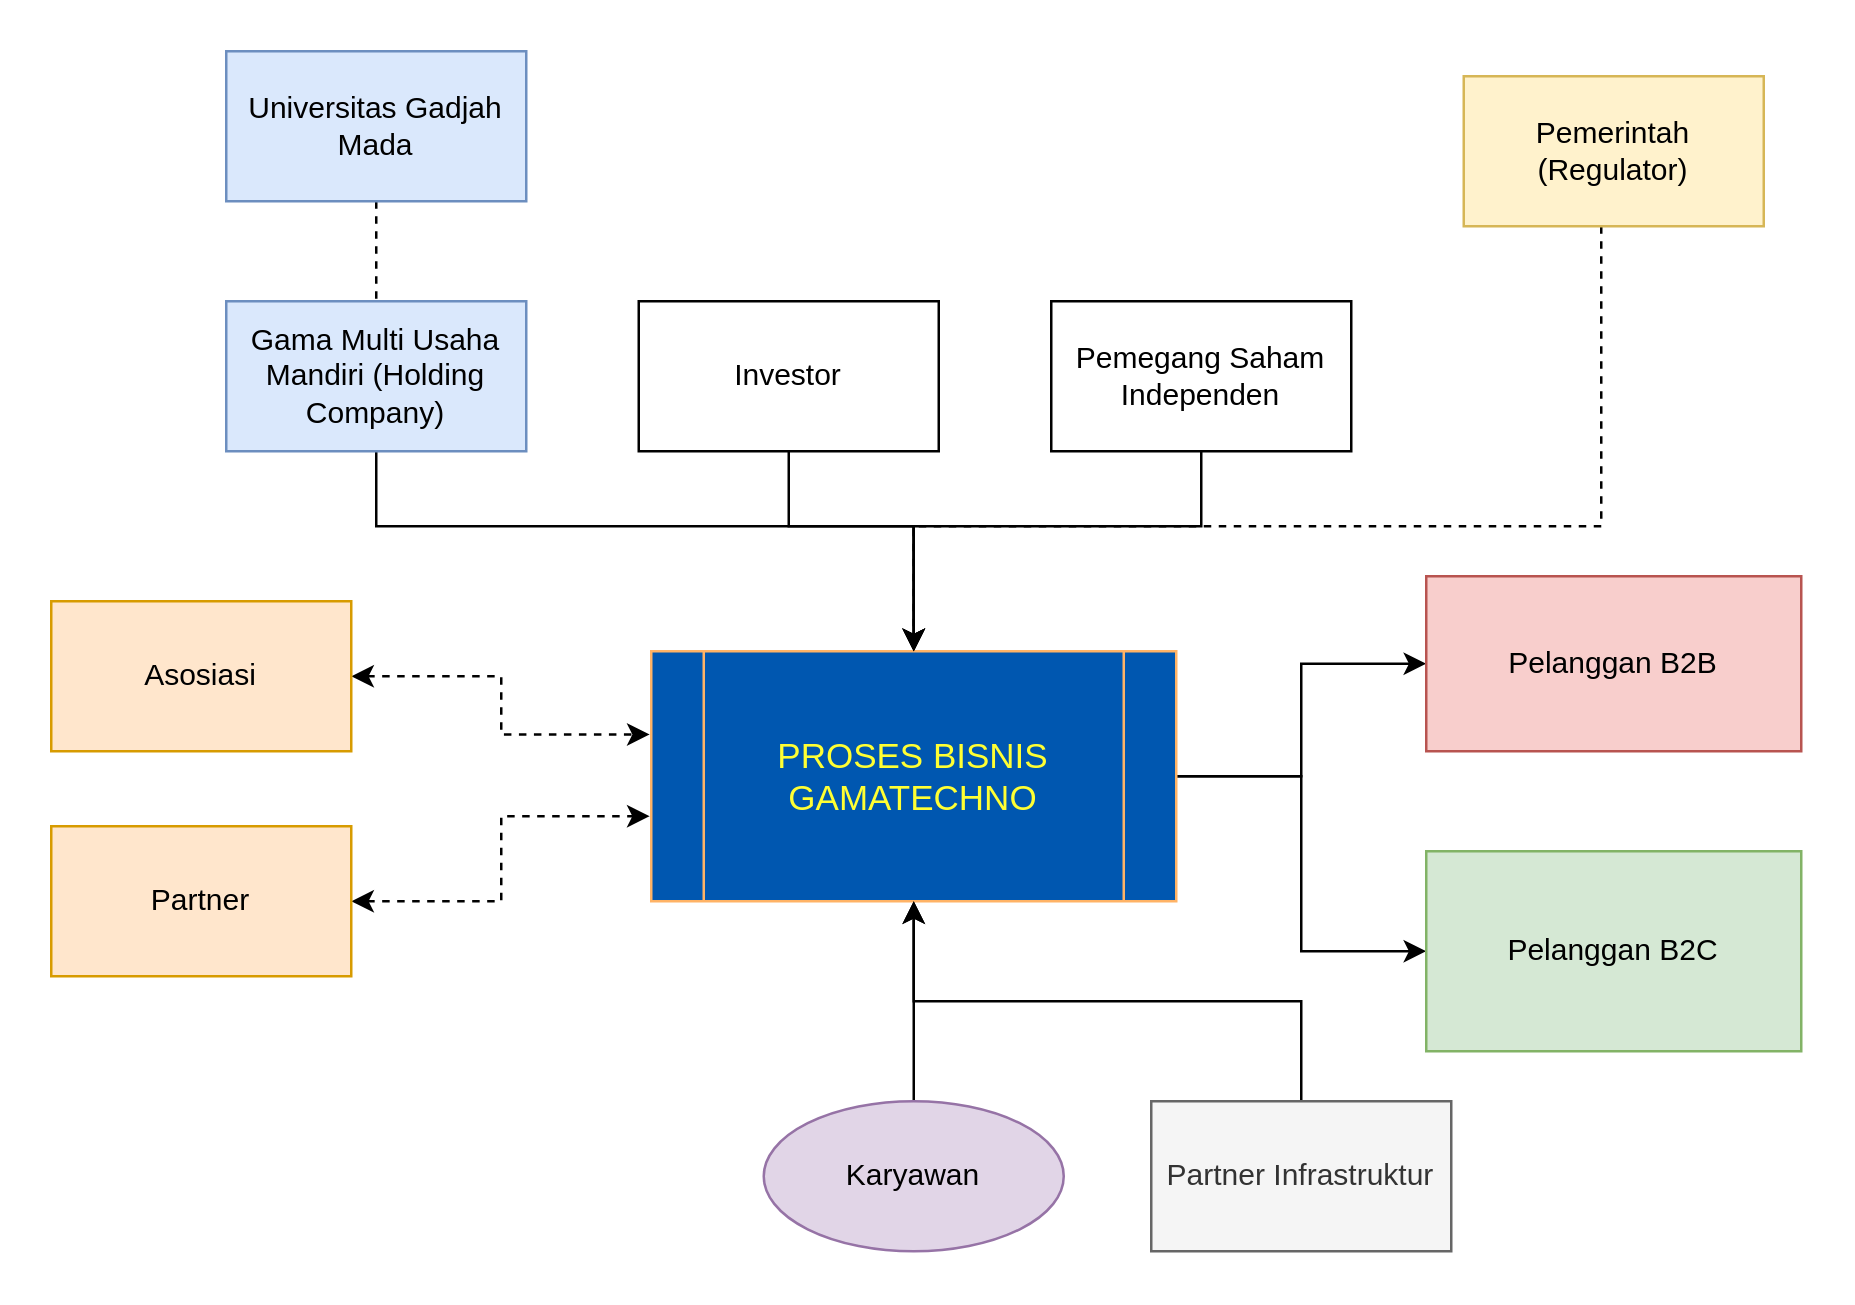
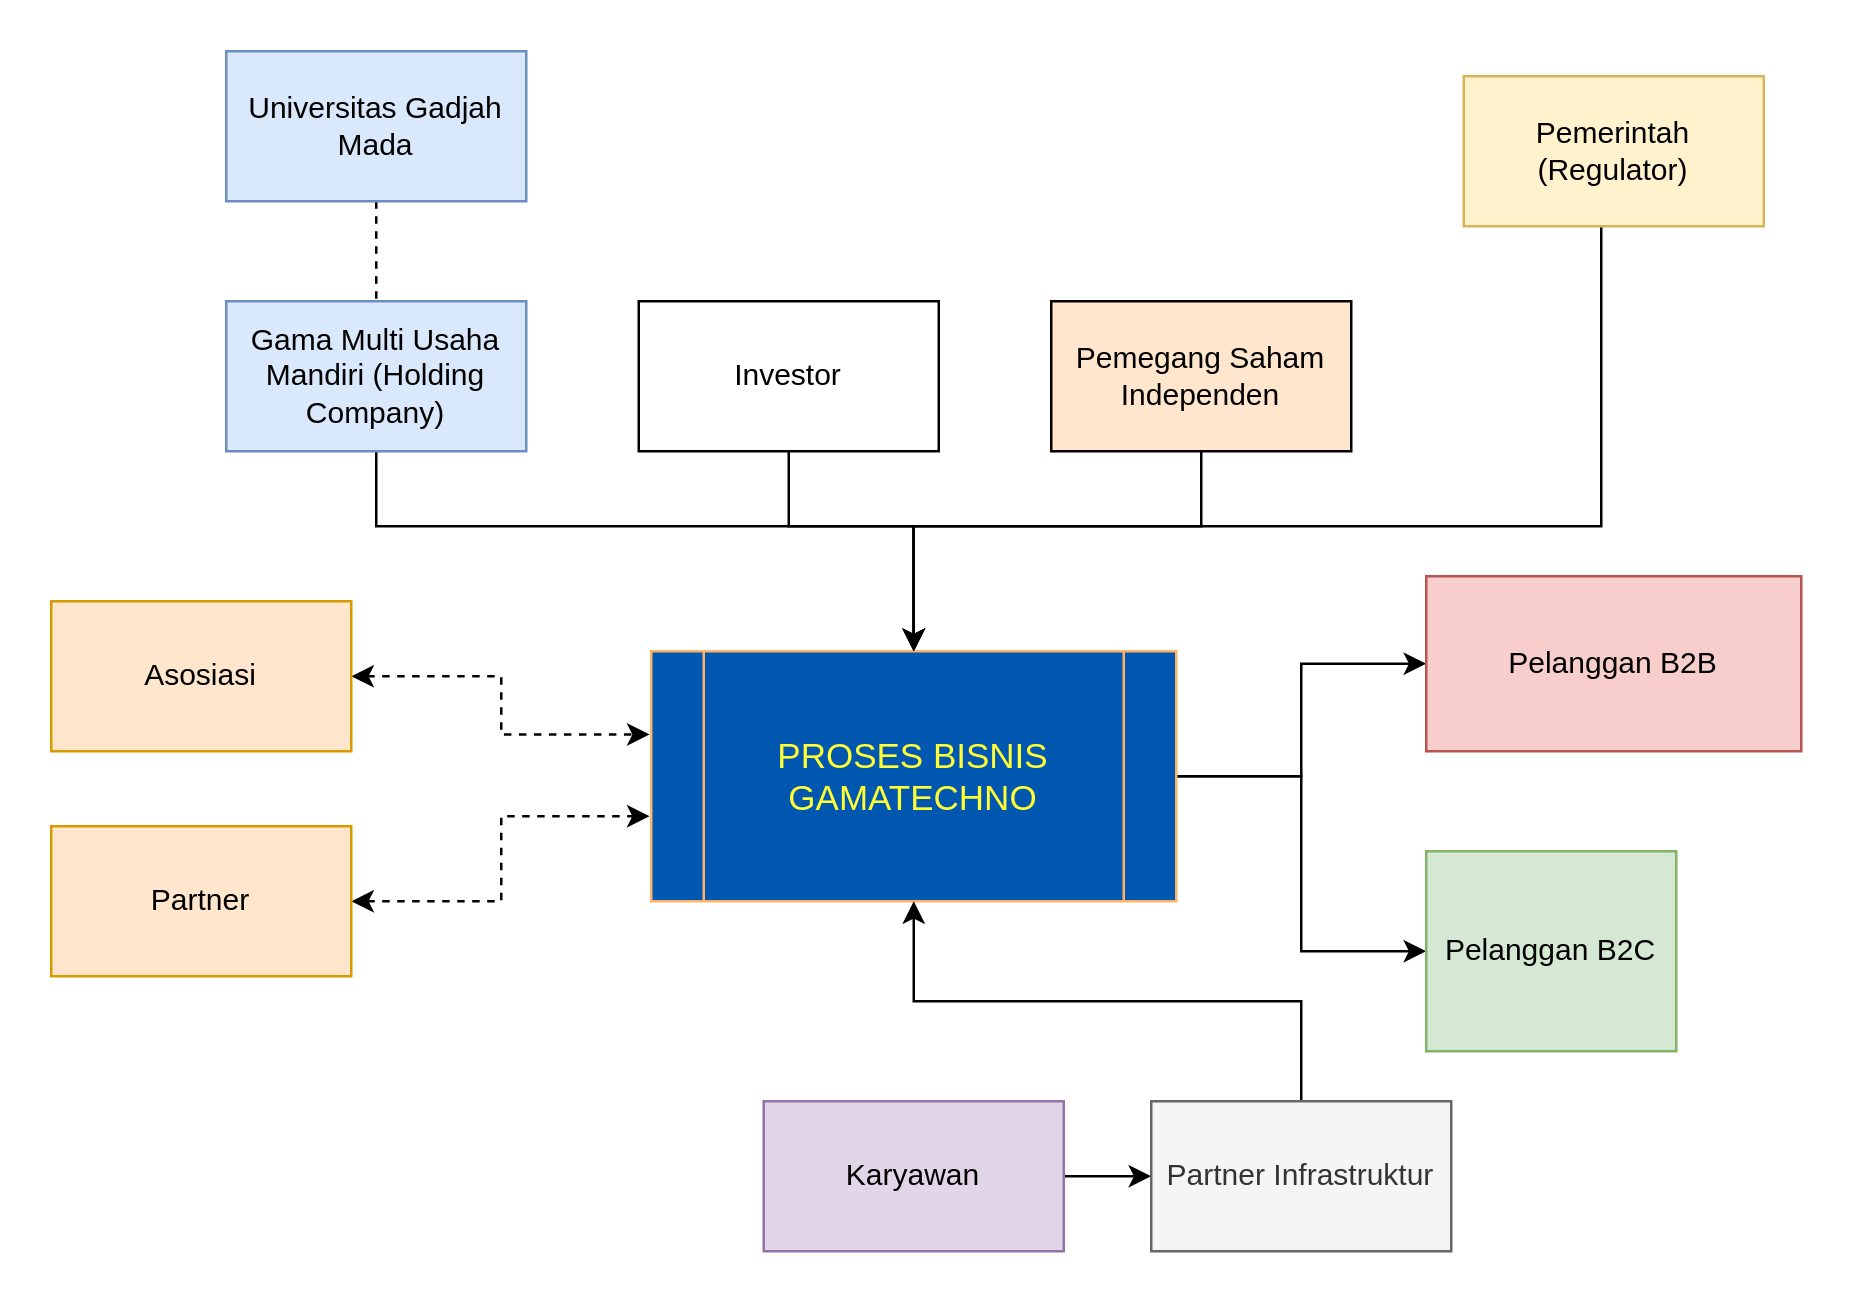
  <mxCell id="0" />
  <mxCell id="1" parent="0" />
  <mxCell id="2" style="edgeStyle=orthogonalEdgeStyle;rounded=0;orthogonalLoop=1;jettySize=auto;html=1;entryX=0;entryY=0.5;entryDx=0;entryDy=0;" edge="1" parent="1" source="4" target="15"><mxGeometry relative="1" as="geometry" /></mxCell>
  <mxCell id="3" style="edgeStyle=orthogonalEdgeStyle;rounded=0;orthogonalLoop=1;jettySize=auto;html=1;entryX=0;entryY=0.5;entryDx=0;entryDy=0;" edge="1" parent="1" source="4" target="16"><mxGeometry relative="1" as="geometry" /></mxCell>
  <mxCell id="4" value="&lt;font style=&quot;font-size: 14px&quot;&gt;PROSES BISNIS&lt;br&gt;GAMATECHNO&lt;/font&gt;" style="shape=process;whiteSpace=wrap;html=1;backgroundOutline=1;fillColor=#0057B0;strokeColor=#FFB366;fontColor=#FFFF33;" vertex="1" parent="1"><mxGeometry x="260" y="260" width="210" height="100" as="geometry" /></mxCell>
  <mxCell id="5" style="edgeStyle=orthogonalEdgeStyle;rounded=0;orthogonalLoop=1;jettySize=auto;html=1;entryX=0.5;entryY=0;entryDx=0;entryDy=0;dashed=1;endArrow=none;" edge="1" parent="1" source="6" target="8"><mxGeometry relative="1" as="geometry" /></mxCell>
  <mxCell id="6" value="Universitas Gadjah Mada" style="rounded=0;whiteSpace=wrap;html=1;fillColor=#dae8fc;strokeColor=#6c8ebf;" vertex="1" parent="1"><mxGeometry x="90" y="20" width="120" height="60" as="geometry" /></mxCell>
  <mxCell id="7" style="edgeStyle=orthogonalEdgeStyle;rounded=0;orthogonalLoop=1;jettySize=auto;html=1;entryX=0.5;entryY=0;entryDx=0;entryDy=0;" edge="1" parent="1" source="8" target="4"><mxGeometry relative="1" as="geometry"><Array as="points"><mxPoint x="150" y="210" /><mxPoint x="365" y="210" /></Array></mxGeometry></mxCell>
  <mxCell id="8" value="Gama Multi Usaha Mandiri (Holding Company)" style="rounded=0;whiteSpace=wrap;html=1;fillColor=#dae8fc;strokeColor=#6c8ebf;" vertex="1" parent="1"><mxGeometry x="90" y="120" width="120" height="60" as="geometry" /></mxCell>
  <mxCell id="9" style="edgeStyle=orthogonalEdgeStyle;rounded=0;orthogonalLoop=1;jettySize=auto;html=1;entryX=0.5;entryY=0;entryDx=0;entryDy=0;" edge="1" parent="1" source="10" target="4"><mxGeometry relative="1" as="geometry"><Array as="points"><mxPoint x="315" y="210" /><mxPoint x="365" y="210" /></Array></mxGeometry></mxCell>
  <mxCell id="10" value="Investor" style="rounded=0;whiteSpace=wrap;html=1;" vertex="1" parent="1"><mxGeometry x="255" y="120" width="120" height="60" as="geometry" /></mxCell>
  <mxCell id="11" style="edgeStyle=orthogonalEdgeStyle;rounded=0;orthogonalLoop=1;jettySize=auto;html=1;entryX=0.5;entryY=0;entryDx=0;entryDy=0;" edge="1" parent="1" source="12" target="4"><mxGeometry relative="1" as="geometry"><Array as="points"><mxPoint x="480" y="210" /><mxPoint x="365" y="210" /></Array></mxGeometry></mxCell>
- <mxCell id="12" value="Pemegang Saham Independen" style="rounded=0;whiteSpace=wrap;html=1;" vertex="1" parent="1"><mxGeometry x="420" y="120" width="120" height="60" as="geometry" /></mxCell>
- <mxCell id="13" style="edgeStyle=orthogonalEdgeStyle;rounded=0;orthogonalLoop=1;jettySize=auto;html=1;entryX=0.5;entryY=0;entryDx=0;entryDy=0;dashed=1;" edge="1" parent="1" source="14" target="4"><mxGeometry relative="1" as="geometry"><Array as="points"><mxPoint x="640" y="210" /><mxPoint x="365" y="210" /></Array></mxGeometry></mxCell>
+ <mxCell id="12" value="Pemegang Saham Independen" style="rounded=0;whiteSpace=wrap;html=1;fillColor=#ffe6cc;" vertex="1" parent="1"><mxGeometry x="420" y="120" width="120" height="60" as="geometry" /></mxCell>
+ <mxCell id="13" style="edgeStyle=orthogonalEdgeStyle;rounded=0;orthogonalLoop=1;jettySize=auto;html=1;entryX=0.5;entryY=0;entryDx=0;entryDy=0;" edge="1" parent="1" source="14" target="4"><mxGeometry relative="1" as="geometry"><Array as="points"><mxPoint x="640" y="210" /><mxPoint x="365" y="210" /></Array></mxGeometry></mxCell>
  <mxCell id="14" value="Pemerintah (Regulator)" style="rounded=0;whiteSpace=wrap;html=1;fillColor=#fff2cc;strokeColor=#d6b656;" vertex="1" parent="1"><mxGeometry x="585" y="30" width="120" height="60" as="geometry" /></mxCell>
  <mxCell id="15" value="Pelanggan B2B" style="rounded=0;whiteSpace=wrap;html=1;fillColor=#f8cecc;strokeColor=#b85450;" vertex="1" parent="1"><mxGeometry x="570" y="230" width="150" height="70" as="geometry" /></mxCell>
- <mxCell id="16" value="Pelanggan B2C" style="rounded=0;whiteSpace=wrap;html=1;fillColor=#d5e8d4;strokeColor=#82b366;" vertex="1" parent="1"><mxGeometry x="570" y="340" width="150" height="80" as="geometry" /></mxCell>
- <mxCell id="17" style="edgeStyle=orthogonalEdgeStyle;rounded=0;orthogonalLoop=1;jettySize=auto;html=1;entryX=0.5;entryY=1;entryDx=0;entryDy=0;" edge="1" parent="1" source="18" target="4"><mxGeometry relative="1" as="geometry" /></mxCell>
- <mxCell id="18" value="Karyawan" style="ellipse;whiteSpace=wrap;html=1;fillColor=#e1d5e7;strokeColor=#9673a6;" vertex="1" parent="1"><mxGeometry x="305" y="440" width="120" height="60" as="geometry" /></mxCell>
+ <mxCell id="16" value="Pelanggan B2C" style="rounded=0;whiteSpace=wrap;html=1;fillColor=#d5e8d4;strokeColor=#82b366;" vertex="1" parent="1"><mxGeometry x="570" y="340" width="100" height="80" as="geometry" /></mxCell>
+ <mxCell id="17" style="edgeStyle=orthogonalEdgeStyle;rounded=0;orthogonalLoop=1;jettySize=auto;html=1;" edge="1" parent="1" source="18" target="20"><mxGeometry relative="1" as="geometry" /></mxCell>
+ <mxCell id="18" value="Karyawan" style="rounded=0;whiteSpace=wrap;html=1;fillColor=#e1d5e7;strokeColor=#9673a6;" vertex="1" parent="1"><mxGeometry x="305" y="440" width="120" height="60" as="geometry" /></mxCell>
  <mxCell id="19" style="edgeStyle=orthogonalEdgeStyle;rounded=0;orthogonalLoop=1;jettySize=auto;html=1;entryX=0.5;entryY=1;entryDx=0;entryDy=0;" edge="1" parent="1" source="20" target="4"><mxGeometry relative="1" as="geometry" /></mxCell>
  <mxCell id="20" value="Partner Infrastruktur" style="rounded=0;whiteSpace=wrap;html=1;fillColor=#f5f5f5;fontColor=#333333;strokeColor=#666666;" vertex="1" parent="1"><mxGeometry x="460" y="440" width="120" height="60" as="geometry" /></mxCell>
  <mxCell id="21" style="edgeStyle=orthogonalEdgeStyle;rounded=0;orthogonalLoop=1;jettySize=auto;html=1;entryX=-0.003;entryY=0.333;entryDx=0;entryDy=0;entryPerimeter=0;startArrow=classic;startFill=1;dashed=1;" edge="1" parent="1" source="22" target="4"><mxGeometry relative="1" as="geometry" /></mxCell>
  <mxCell id="22" value="Asosiasi" style="rounded=0;whiteSpace=wrap;html=1;fillColor=#ffe6cc;strokeColor=#d79b00;" vertex="1" parent="1"><mxGeometry x="20" y="240" width="120" height="60" as="geometry" /></mxCell>
  <mxCell id="23" style="edgeStyle=orthogonalEdgeStyle;rounded=0;orthogonalLoop=1;jettySize=auto;html=1;entryX=-0.003;entryY=0.66;entryDx=0;entryDy=0;entryPerimeter=0;startArrow=classic;startFill=1;dashed=1;" edge="1" parent="1" source="24" target="4"><mxGeometry relative="1" as="geometry" /></mxCell>
  <mxCell id="24" value="Partner" style="rounded=0;whiteSpace=wrap;html=1;fillColor=#ffe6cc;strokeColor=#d79b00;" vertex="1" parent="1"><mxGeometry x="20" y="330" width="120" height="60" as="geometry" /></mxCell>
